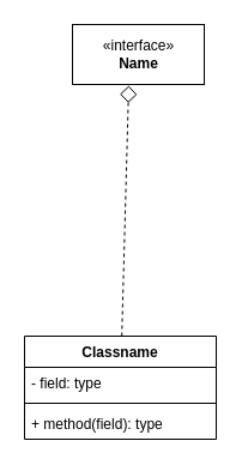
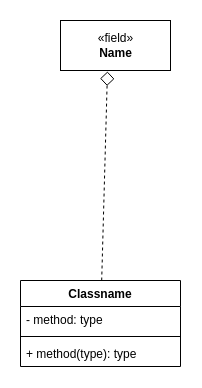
  <mxCell id="0" />
  <mxCell id="1" parent="0" />
  <mxCell id="2" value="Classname" style="swimlane;fontStyle=1;align=center;verticalAlign=top;childLayout=stackLayout;horizontal=1;startSize=26;horizontalStack=0;resizeParent=1;resizeParentMax=0;resizeLast=0;collapsible=1;marginBottom=0;" vertex="1" parent="1"><mxGeometry x="20" y="280" width="160" height="86" as="geometry" /></mxCell>
- <mxCell id="3" value="- field: type" style="text;strokeColor=none;fillColor=none;align=left;verticalAlign=top;spacingLeft=4;spacingRight=4;overflow=hidden;rotatable=0;points=[[0,0.5],[1,0.5]];portConstraint=eastwest;" vertex="1" parent="2"><mxGeometry y="26" width="160" height="26" as="geometry" /></mxCell>
+ <mxCell id="3" value="- method: type" style="text;strokeColor=none;fillColor=none;align=left;verticalAlign=top;spacingLeft=4;spacingRight=4;overflow=hidden;rotatable=0;points=[[0,0.5],[1,0.5]];portConstraint=eastwest;" vertex="1" parent="2"><mxGeometry y="26" width="160" height="26" as="geometry" /></mxCell>
  <mxCell id="4" value="" style="line;strokeWidth=1;fillColor=none;align=left;verticalAlign=middle;spacingTop=-1;spacingLeft=3;spacingRight=3;rotatable=0;labelPosition=right;points=[];portConstraint=eastwest;" vertex="1" parent="2"><mxGeometry y="52" width="160" height="8" as="geometry" /></mxCell>
- <mxCell id="5" value="+ method(field): type" style="text;strokeColor=none;fillColor=none;align=left;verticalAlign=top;spacingLeft=4;spacingRight=4;overflow=hidden;rotatable=0;points=[[0,0.5],[1,0.5]];portConstraint=eastwest;" vertex="1" parent="2"><mxGeometry y="60" width="160" height="26" as="geometry" /></mxCell>
- <mxCell id="6" value="&amp;laquo;interface&amp;raquo;&lt;br&gt;&lt;b&gt;Name&lt;/b&gt;" style="html=1;" vertex="1" parent="1"><mxGeometry x="60" y="20" width="110" height="50" as="geometry" /></mxCell>
+ <mxCell id="5" value="+ method(type): type" style="text;strokeColor=none;fillColor=none;align=left;verticalAlign=top;spacingLeft=4;spacingRight=4;overflow=hidden;rotatable=0;points=[[0,0.5],[1,0.5]];portConstraint=eastwest;" vertex="1" parent="2"><mxGeometry y="60" width="160" height="26" as="geometry" /></mxCell>
+ <mxCell id="6" value="&amp;laquo;field&amp;raquo;&lt;br&gt;&lt;b&gt;Name&lt;/b&gt;" style="html=1;" vertex="1" parent="1"><mxGeometry x="60" y="20" width="110" height="50" as="geometry" /></mxCell>
  <mxCell id="7" value="" style="endArrow=diamond;dashed=1;endFill=0;endSize=12;html=1;entryX=0.427;entryY=1.02;entryDx=0;entryDy=0;entryPerimeter=0;" edge="1" parent="1" source="2" target="6"><mxGeometry width="160" relative="1" as="geometry"><mxPoint x="20" y="220" as="sourcePoint" /><mxPoint x="180" y="220" as="targetPoint" /></mxGeometry></mxCell>
